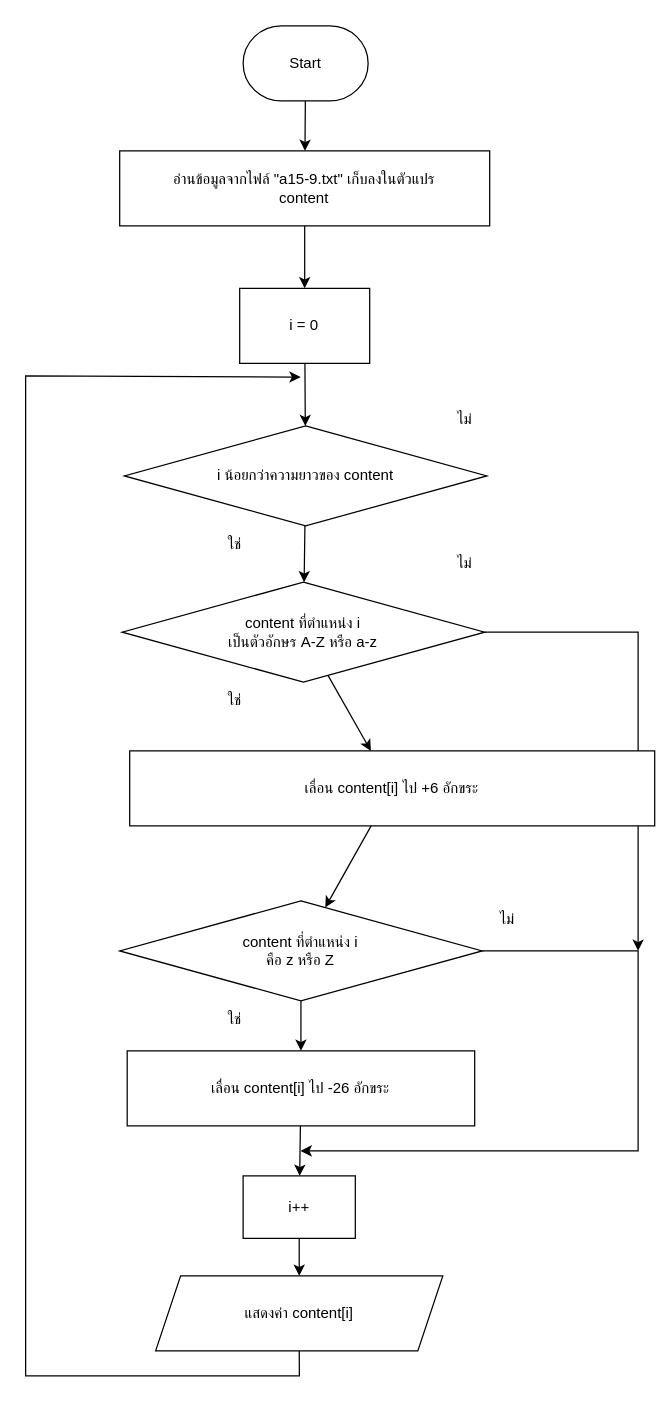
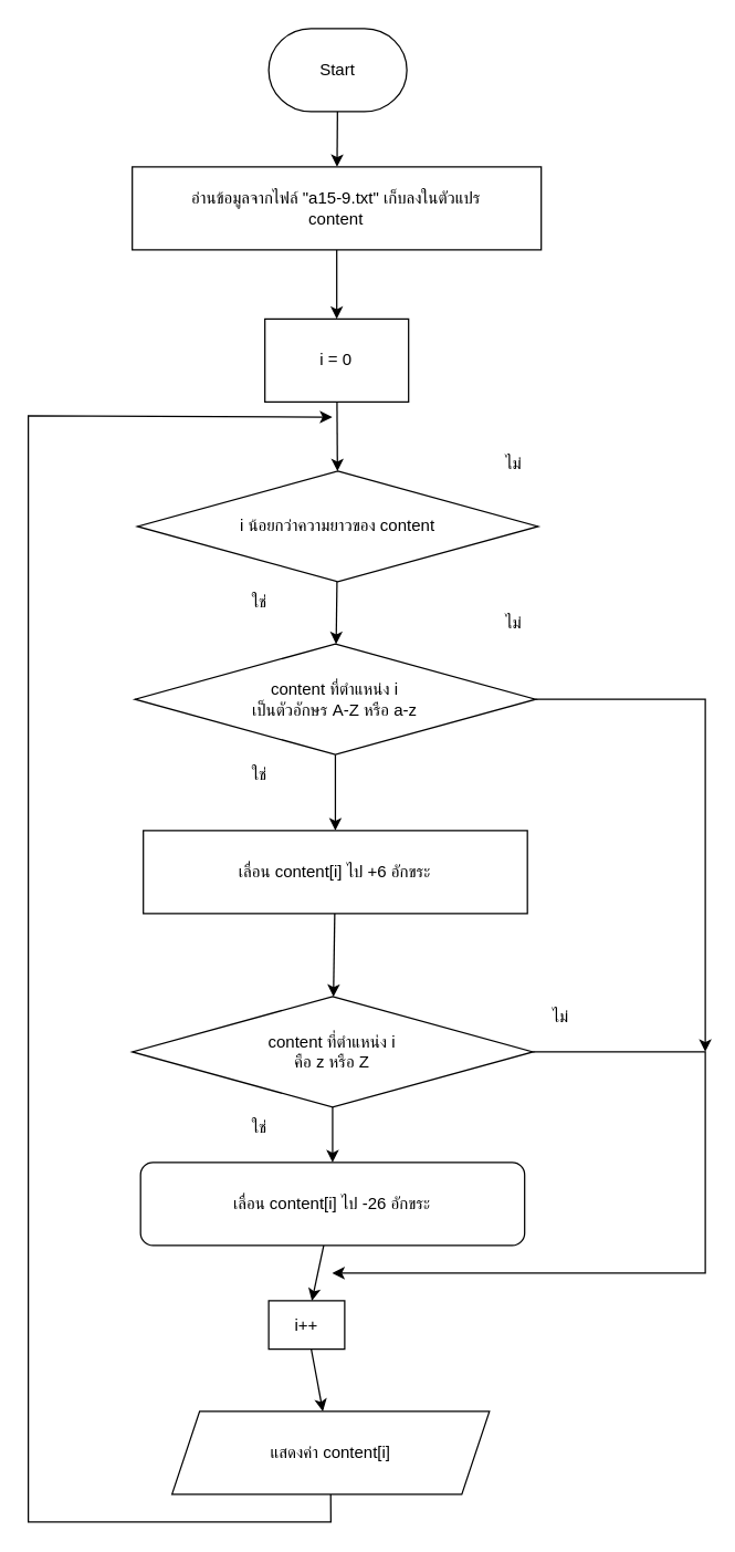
  <mxCell id="0" />
  <mxCell id="1" parent="0" />
  <mxCell id="2" value="" style="edgeStyle=none;html=1;" parent="1" source="3" target="5" edge="1"><mxGeometry relative="1" as="geometry" /></mxCell>
  <mxCell id="3" value="Start" style="strokeWidth=1;html=1;shape=mxgraph.flowchart.terminator;whiteSpace=wrap;" parent="1" vertex="1"><mxGeometry x="194" y="20" width="100" height="60" as="geometry" /></mxCell>
  <mxCell id="4" value="" style="edgeStyle=none;html=1;" parent="1" source="5" edge="1"><mxGeometry relative="1" as="geometry"><mxPoint x="243.25" y="230" as="targetPoint" /></mxGeometry></mxCell>
  <mxCell id="5" value="อ่านข้อมูลจากไฟล์ &quot;a15-9.txt&quot; เก็บลงในตัวแปร&lt;br&gt;content" style="rounded=0;whiteSpace=wrap;html=1;" parent="1" vertex="1"><mxGeometry x="95.25" y="120" width="296" height="60" as="geometry" /></mxCell>
  <mxCell id="6" value="" style="edgeStyle=none;html=1;" parent="1" source="7" target="19" edge="1"><mxGeometry relative="1" as="geometry" /></mxCell>
  <mxCell id="7" value="i = 0" style="rounded=0;whiteSpace=wrap;html=1;" parent="1" vertex="1"><mxGeometry x="191.25" y="230" width="104" height="60" as="geometry" /></mxCell>
  <mxCell id="8" value="" style="edgeStyle=none;html=1;" parent="1" source="10" target="22" edge="1"><mxGeometry relative="1" as="geometry" /></mxCell>
  <mxCell id="9" style="edgeStyle=none;rounded=0;html=1;" parent="1" source="10" edge="1"><mxGeometry relative="1" as="geometry"><mxPoint x="240" y="920" as="targetPoint" /><Array as="points"><mxPoint x="510" y="760" /><mxPoint x="510" y="920" /></Array></mxGeometry></mxCell>
  <mxCell id="10" value="content ที่ตำแหน่ง i&lt;br&gt;คือ z หรือ Z" style="rhombus;whiteSpace=wrap;html=1;" parent="1" vertex="1"><mxGeometry x="95.25" y="720" width="290" height="80" as="geometry" /></mxCell>
  <mxCell id="11" value="" style="edgeStyle=none;html=1;" parent="1" source="13" target="15" edge="1"><mxGeometry relative="1" as="geometry" /></mxCell>
  <mxCell id="12" style="edgeStyle=none;rounded=0;html=1;" parent="1" source="13" edge="1"><mxGeometry relative="1" as="geometry"><mxPoint x="510" y="760" as="targetPoint" /><Array as="points"><mxPoint x="510" y="505" /></Array></mxGeometry></mxCell>
  <mxCell id="13" value="content ที่ตำแหน่ง i&lt;br&gt;เป็นตัวอักษร A-Z หรือ a-z" style="rhombus;whiteSpace=wrap;html=1;" parent="1" vertex="1"><mxGeometry x="97.25" y="465" width="290" height="80" as="geometry" /></mxCell>
  <mxCell id="14" value="" style="edgeStyle=none;html=1;" parent="1" source="15" target="10" edge="1"><mxGeometry relative="1" as="geometry" /></mxCell>
- <mxCell id="15" value="เลื่อน content[i] ไป +6 อักขระ" style="rounded=0;whiteSpace=wrap;html=1;" parent="1" vertex="1"><mxGeometry x="103.25" y="600" width="420" height="60" as="geometry" /></mxCell>
+ <mxCell id="15" value="เลื่อน content[i] ไป +6 อักขระ" style="rounded=0;whiteSpace=wrap;html=1;" parent="1" vertex="1"><mxGeometry x="103.25" y="600" width="278" height="60" as="geometry" /></mxCell>
  <mxCell id="16" value="ใช่" style="text;html=1;align=center;verticalAlign=middle;resizable=0;points=[];autosize=1;strokeColor=none;fillColor=none;" parent="1" vertex="1"><mxGeometry x="167" y="545" width="40" height="30" as="geometry" /></mxCell>
  <mxCell id="17" value="ใช่" style="text;html=1;align=center;verticalAlign=middle;resizable=0;points=[];autosize=1;strokeColor=none;fillColor=none;" parent="1" vertex="1"><mxGeometry x="167" y="800" width="40" height="30" as="geometry" /></mxCell>
  <mxCell id="18" value="" style="edgeStyle=none;html=1;" parent="1" source="19" target="13" edge="1"><mxGeometry relative="1" as="geometry" /></mxCell>
  <mxCell id="19" value="i น้อยกว่าความยาวของ content" style="rhombus;whiteSpace=wrap;html=1;" parent="1" vertex="1"><mxGeometry x="99" y="340" width="290" height="80" as="geometry" /></mxCell>
  <mxCell id="20" style="edgeStyle=none;html=1;rounded=0;exitX=0.5;exitY=1;exitDx=0;exitDy=0;" parent="1" source="29" edge="1"><mxGeometry relative="1" as="geometry"><mxPoint x="240" y="301" as="targetPoint" /><Array as="points"><mxPoint x="239" y="1100" /><mxPoint x="20" y="1100" /><mxPoint x="20" y="950" /><mxPoint x="20" y="300" /></Array></mxGeometry></mxCell>
  <mxCell id="21" value="" style="edgeStyle=none;rounded=0;html=1;" parent="1" source="22" target="24" edge="1"><mxGeometry relative="1" as="geometry" /></mxCell>
- <mxCell id="22" value="เลื่อน content[i] ไป -26 อักขระ" style="rounded=0;whiteSpace=wrap;html=1;" parent="1" vertex="1"><mxGeometry x="101.25" y="840" width="278" height="60" as="geometry" /></mxCell>
+ <mxCell id="22" value="เลื่อน content[i] ไป -26 อักขระ" style="whiteSpace=wrap;html=1;rounded=1;" parent="1" vertex="1"><mxGeometry x="101.25" y="840" width="278" height="60" as="geometry" /></mxCell>
  <mxCell id="23" value="" style="edgeStyle=none;html=1;" edge="1" parent="1" source="24" target="29"><mxGeometry relative="1" as="geometry" /></mxCell>
- <mxCell id="24" value="i++" style="rounded=0;whiteSpace=wrap;html=1;" parent="1" vertex="1"><mxGeometry x="194" y="940" width="89.75" height="50" as="geometry" /></mxCell>
+ <mxCell id="24" value="i++" style="rounded=0;whiteSpace=wrap;html=1;" parent="1" vertex="1"><mxGeometry x="194" y="940" width="55" height="35" as="geometry" /></mxCell>
  <mxCell id="25" value="ใช่" style="text;html=1;align=center;verticalAlign=middle;resizable=0;points=[];autosize=1;strokeColor=none;fillColor=none;" parent="1" vertex="1"><mxGeometry x="167" y="420" width="40" height="30" as="geometry" /></mxCell>
  <mxCell id="26" value="ไม่" style="text;html=1;align=center;verticalAlign=middle;resizable=0;points=[];autosize=1;strokeColor=none;fillColor=none;" parent="1" vertex="1"><mxGeometry x="385.25" y="720" width="40" height="30" as="geometry" /></mxCell>
  <mxCell id="27" value="ไม่" style="text;html=1;align=center;verticalAlign=middle;resizable=0;points=[];autosize=1;strokeColor=none;fillColor=none;" parent="1" vertex="1"><mxGeometry x="351.25" y="435" width="40" height="30" as="geometry" /></mxCell>
  <mxCell id="28" value="ไม่" style="text;html=1;align=center;verticalAlign=middle;resizable=0;points=[];autosize=1;strokeColor=none;fillColor=none;" parent="1" vertex="1"><mxGeometry x="351.25" y="320" width="40" height="30" as="geometry" /></mxCell>
  <mxCell id="29" value="แสดงค่า content[i]" style="shape=parallelogram;perimeter=parallelogramPerimeter;whiteSpace=wrap;html=1;fixedSize=1;" vertex="1" parent="1"><mxGeometry x="124" y="1020" width="229.75" height="60" as="geometry" /></mxCell>
